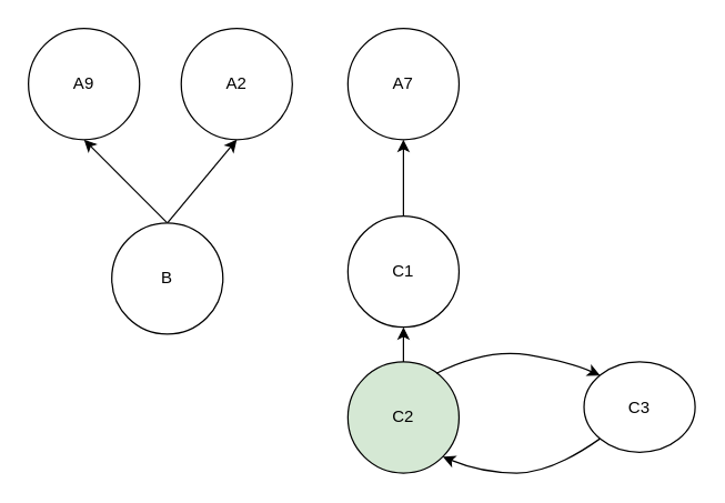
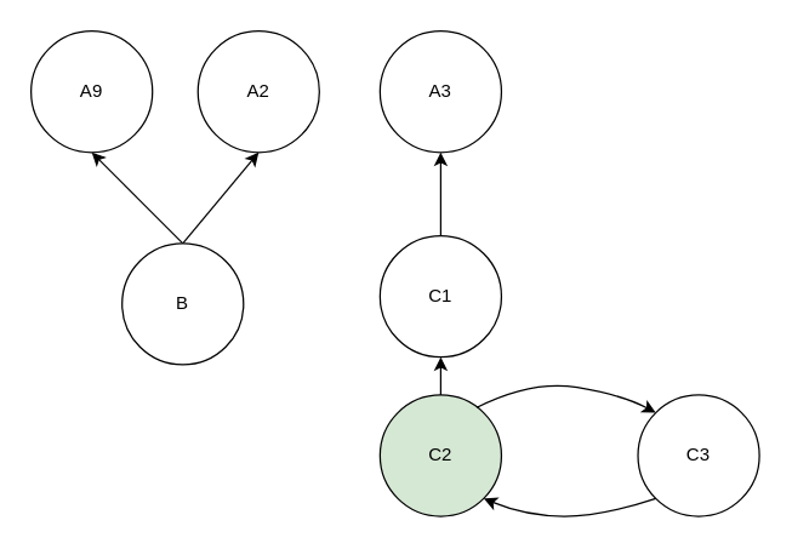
  <mxCell id="0" />
  <mxCell id="1" parent="0" />
  <mxCell id="2" value="A9" style="ellipse;whiteSpace=wrap;html=1;aspect=fixed;" vertex="1" parent="1"><mxGeometry x="20" y="20" width="80" height="80" as="geometry" /></mxCell>
  <mxCell id="3" value="A2" style="ellipse;whiteSpace=wrap;html=1;aspect=fixed;" vertex="1" parent="1"><mxGeometry x="130" y="20" width="80" height="80" as="geometry" /></mxCell>
  <mxCell id="4" style="rounded=0;orthogonalLoop=1;jettySize=auto;html=1;exitX=0.5;exitY=0;exitDx=0;exitDy=0;entryX=0.5;entryY=1;entryDx=0;entryDy=0;" edge="1" parent="1" source="6" target="2"><mxGeometry relative="1" as="geometry" /></mxCell>
  <mxCell id="5" style="edgeStyle=none;rounded=0;orthogonalLoop=1;jettySize=auto;html=1;exitX=0.5;exitY=0;exitDx=0;exitDy=0;entryX=0.5;entryY=1;entryDx=0;entryDy=0;" edge="1" parent="1" source="6" target="3"><mxGeometry relative="1" as="geometry" /></mxCell>
  <mxCell id="6" value="B" style="ellipse;whiteSpace=wrap;html=1;aspect=fixed;" vertex="1" parent="1"><mxGeometry x="80" y="160" width="80" height="80" as="geometry" /></mxCell>
- <mxCell id="7" value="A7" style="ellipse;whiteSpace=wrap;html=1;aspect=fixed;" vertex="1" parent="1"><mxGeometry x="250" y="20" width="80" height="80" as="geometry" /></mxCell>
+ <mxCell id="7" value="A3" style="ellipse;whiteSpace=wrap;html=1;aspect=fixed;" vertex="1" parent="1"><mxGeometry x="250" y="20" width="80" height="80" as="geometry" /></mxCell>
  <mxCell id="8" style="edgeStyle=none;rounded=0;orthogonalLoop=1;jettySize=auto;html=1;exitX=0.5;exitY=0;exitDx=0;exitDy=0;entryX=0.5;entryY=1;entryDx=0;entryDy=0;" edge="1" parent="1" source="9" target="7"><mxGeometry relative="1" as="geometry" /></mxCell>
  <mxCell id="9" value="C1" style="ellipse;whiteSpace=wrap;html=1;aspect=fixed;" vertex="1" parent="1"><mxGeometry x="250" y="155" width="80" height="80" as="geometry" /></mxCell>
  <mxCell id="10" style="edgeStyle=none;rounded=0;orthogonalLoop=1;jettySize=auto;html=1;exitX=0.5;exitY=0;exitDx=0;exitDy=0;" edge="1" parent="1" source="11" target="9"><mxGeometry relative="1" as="geometry" /></mxCell>
  <mxCell id="11" value="C2" style="ellipse;whiteSpace=wrap;html=1;aspect=fixed;fillColor=#d5e8d4;" vertex="1" parent="1"><mxGeometry x="250" y="260" width="80" height="80" as="geometry" /></mxCell>
- <mxCell id="12" value="C3" style="ellipse;whiteSpace=wrap;html=1;aspect=fixed;" vertex="1" parent="1"><mxGeometry x="420" y="260" width="80" height="65" as="geometry" /></mxCell>
+ <mxCell id="12" value="C3" style="ellipse;whiteSpace=wrap;html=1;aspect=fixed;" vertex="1" parent="1"><mxGeometry x="420" y="260" width="80" height="80" as="geometry" /></mxCell>
  <mxCell id="13" value="" style="curved=1;endArrow=classic;html=1;exitX=0.797;exitY=0.103;exitDx=0;exitDy=0;exitPerimeter=0;entryX=0;entryY=0;entryDx=0;entryDy=0;" edge="1" parent="1" source="11" target="12"><mxGeometry width="50" height="50" relative="1" as="geometry"><mxPoint x="400" y="240" as="sourcePoint" /><mxPoint x="450" y="190" as="targetPoint" /><Array as="points"><mxPoint x="350" y="250" /><mxPoint x="410" y="260" /></Array></mxGeometry></mxCell>
  <mxCell id="14" value="" style="curved=1;endArrow=classic;html=1;exitX=0;exitY=1;exitDx=0;exitDy=0;entryX=1;entryY=1;entryDx=0;entryDy=0;" edge="1" parent="1" source="12" target="11"><mxGeometry width="50" height="50" relative="1" as="geometry"><mxPoint x="428.216" y="361.716" as="sourcePoint" /><mxPoint x="310.1" y="359.44" as="targetPoint" /><Array as="points"><mxPoint x="396.5" y="340" /><mxPoint x="346.5" y="340" /></Array></mxGeometry></mxCell>
